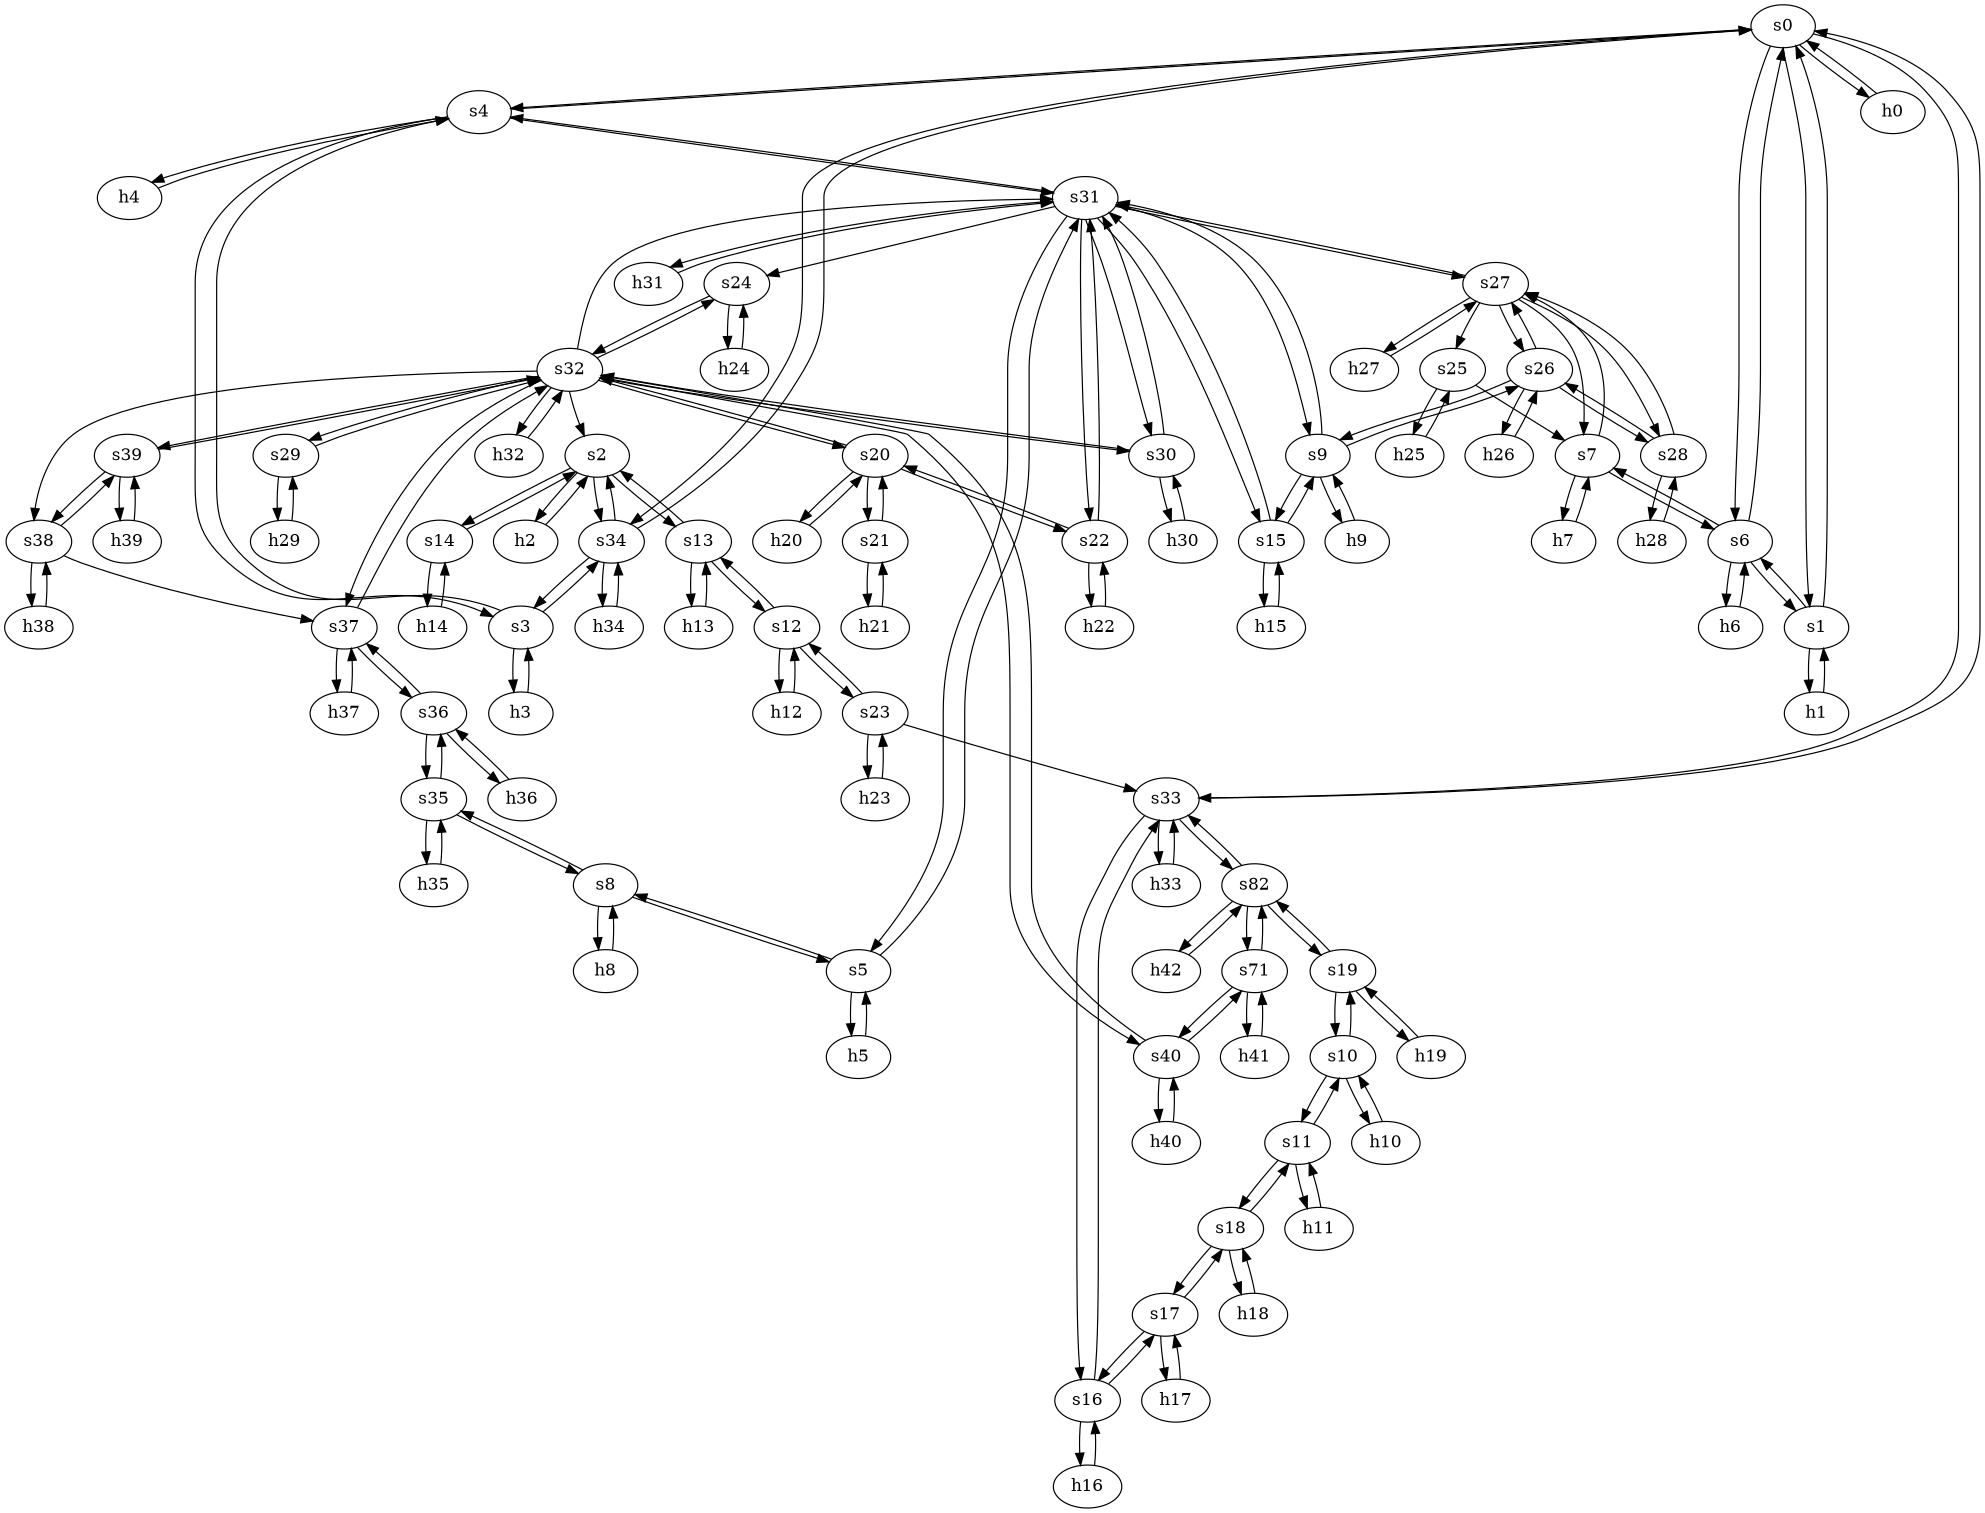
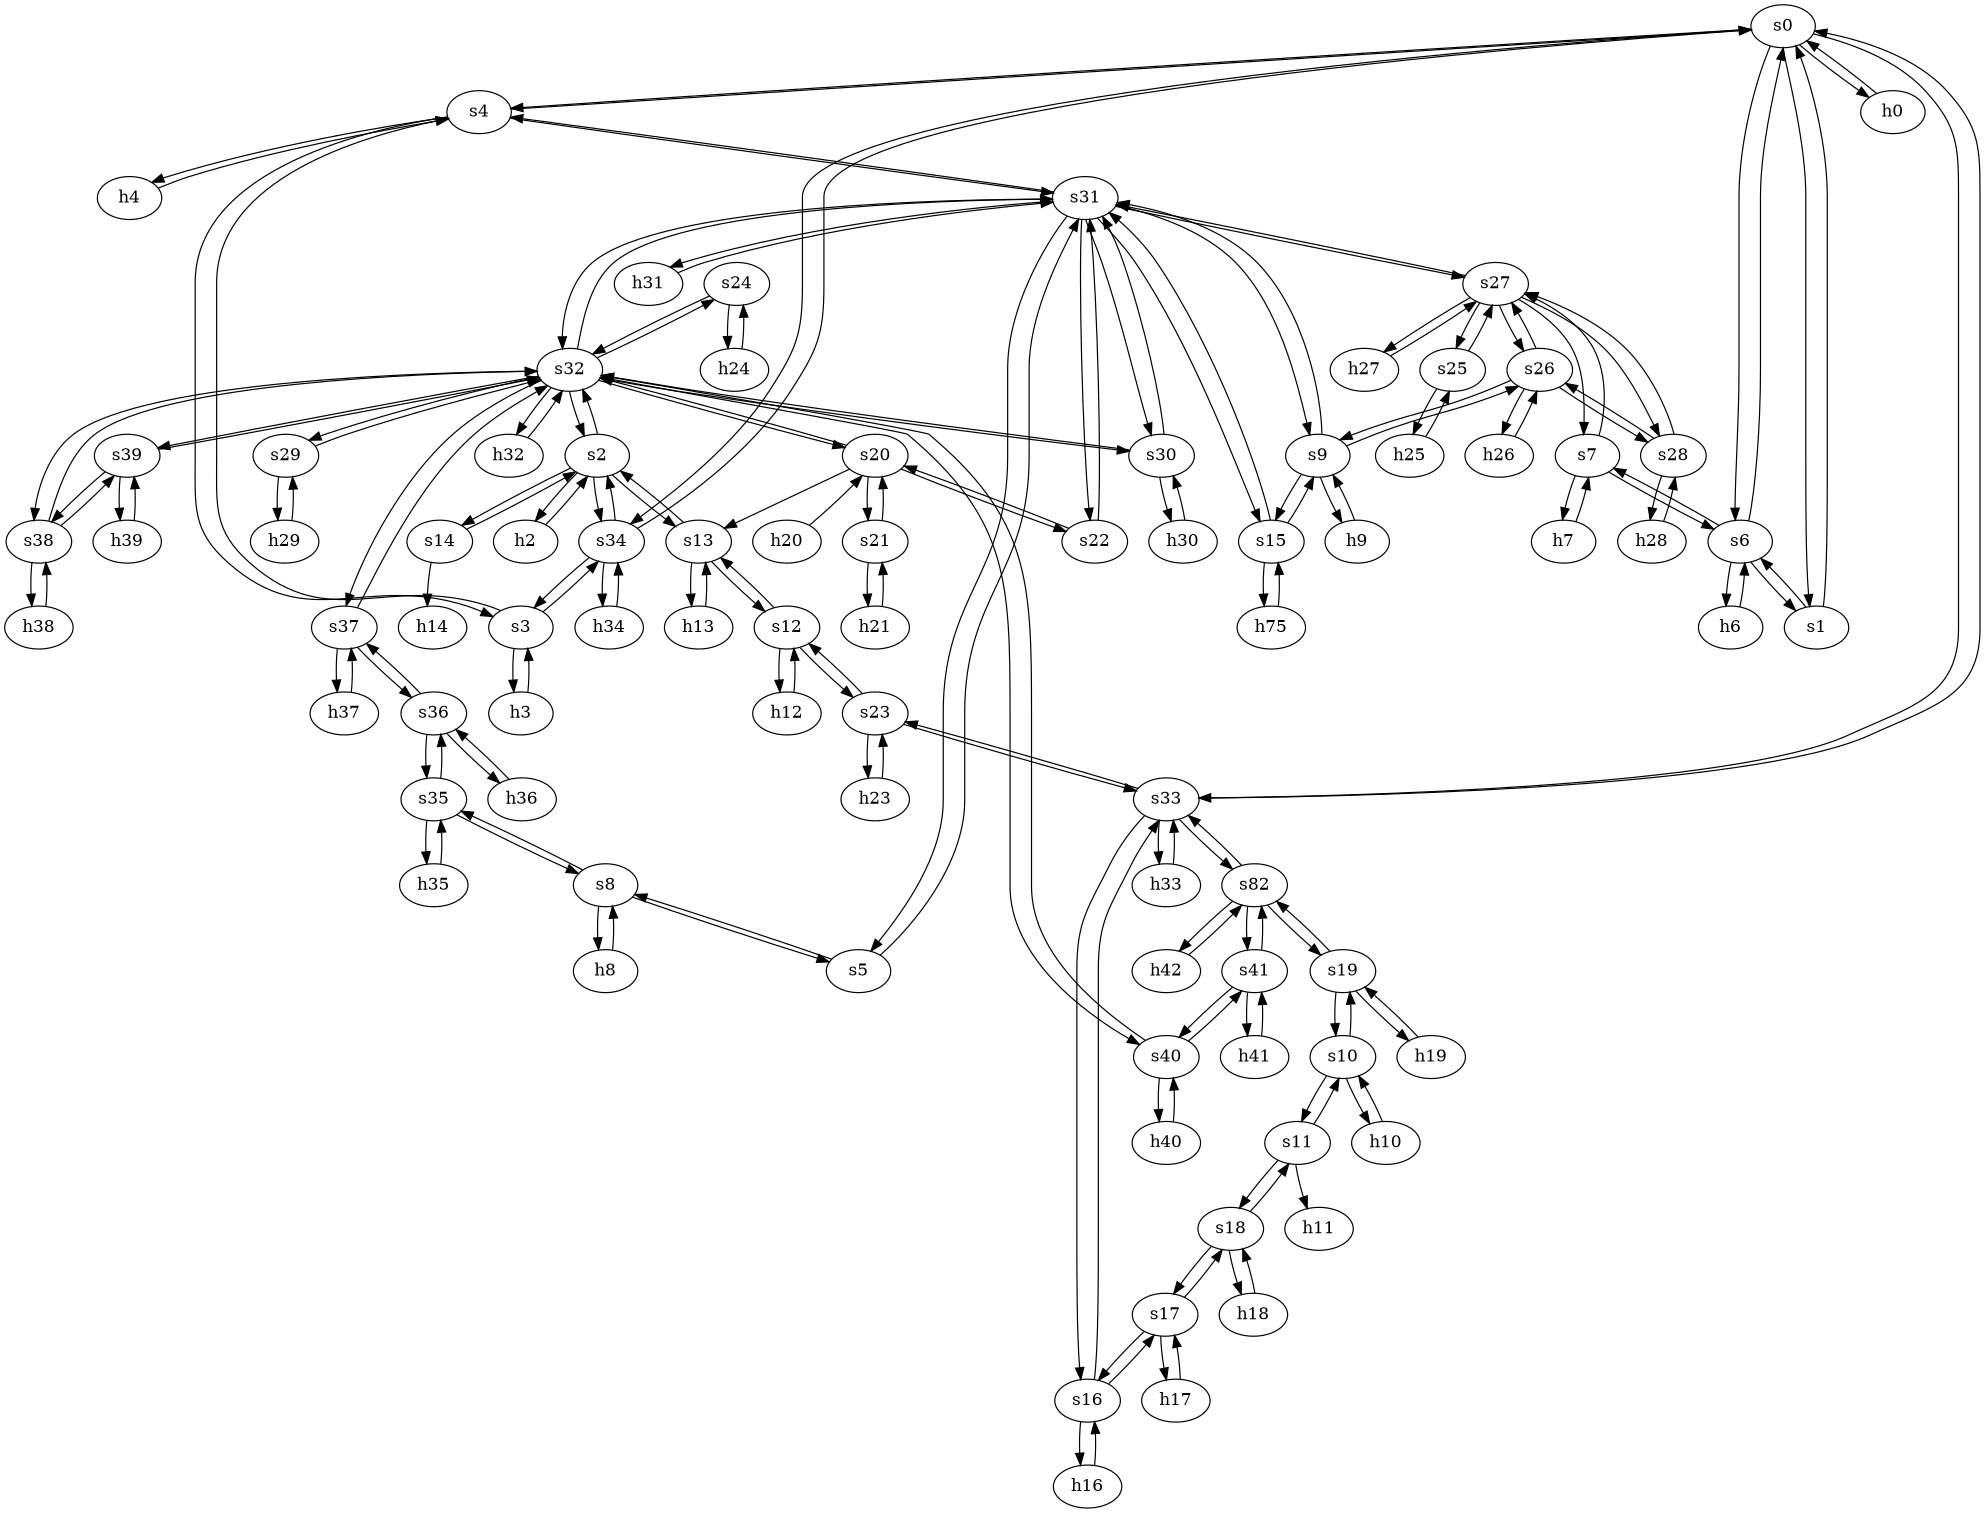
  strict digraph {
    node [type=switch]
    edge [capacity="1Gbps" cost=1 dst_port=1 src_port=1]
    s0
    s4
    s6
    s1
    s34
    h0 [ip="111.0.0.0" mac="00:00:00:00:0:0" type=host]
    s33
    s31
    s3
    h4 [ip="111.0.4.4" mac="00:00:00:00:4:4" type=host]
    s7
    h6 [ip="111.0.6.6" mac="00:00:00:00:6:6" type=host]
-   h1 [ip="111.0.1.1" mac="00:00:00:00:1:1" type=host]
    s2
    h34 [ip="111.0.34.34" mac="00:00:00:00:34:34" type=host]
    n16 [label=s82]
    s23
    s16
    h33 [ip="111.0.33.33" mac="00:00:00:00:33:33" type=host]
    s27
    s32
    s22
    s5
    s15
    s9
    h31 [ip="111.0.31.31" mac="00:00:00:00:31:31" type=host]
    s30
    h3 [ip="111.0.3.3" mac="00:00:00:00:3:3" type=host]
    h7 [ip="111.0.7.7" mac="00:00:00:00:7:7" type=host]
    s13
    s14
    h2 [ip="111.0.2.2" mac="00:00:00:00:2:2" type=host]
-   s41 [label=s71]
+   s41
    h42 [ip="111.0.42.42" mac="00:00:00:00:42:42" type=host]
    s19
    s12
    h23 [ip="111.0.23.23" mac="00:00:00:00:23:23" type=host]
    s17
    h16 [ip="111.0.16.16" mac="00:00:00:00:16:16" type=host]
    s26
    s28
    s25
    h27 [ip="111.0.27.27" mac="00:00:00:00:27:27" type=host]
    h26 [ip="111.0.26.26" mac="00:00:00:00:26:26" type=host]
    h28 [ip="111.0.28.28" mac="00:00:00:00:28:28" type=host]
    h25 [ip="111.0.25.25" mac="00:00:00:00:25:25" type=host]
    h20 [ip="111.0.20.20" mac="00:00:00:00:20:20" type=host]
    s20
    s21
    s40
    s24
    s39
    s38
    s37
    h32 [ip="111.0.32.32" mac="00:00:00:00:32:32" type=host]
    s29
-   h22 [ip="111.0.22.22" mac="00:00:00:00:22:22" type=host]
    h21 [ip="111.0.21.21" mac="00:00:00:00:21:21" type=host]
    s8
-   h5 [ip="111.0.5.5" mac="00:00:00:00:5:5" type=host]
    h8 [ip="111.0.8.8" mac="00:00:00:00:8:8" type=host]
    s35
-   h15 [ip="111.0.15.15" mac="00:00:00:00:15:15" type=host]
+   h15 [ip="111.0.15.15" mac="00:00:00:00:15:15" type=host label=h75]
    h9 [ip="111.0.9.9" mac="00:00:00:00:9:9" type=host]
    h30 [ip="111.0.30.30" mac="00:00:00:00:30:30" type=host]
    s36
    h35 [ip="111.0.35.35" mac="00:00:00:00:35:35" type=host]
    h41 [ip="111.0.41.41" mac="00:00:00:00:41:41" type=host]
    h40 [ip="111.0.40.40" mac="00:00:00:00:40:40" type=host]
    h24 [ip="111.0.24.24" mac="00:00:00:00:24:24" type=host]
    h39 [ip="111.0.39.39" mac="00:00:00:00:39:39" type=host]
    h38 [ip="111.0.38.38" mac="00:00:00:00:38:38" type=host]
    h37 [ip="111.0.37.37" mac="00:00:00:00:37:37" type=host]
    h29 [ip="111.0.29.29" mac="00:00:00:00:29:29" type=host]
    h19 [ip="111.0.19.19" mac="00:00:00:00:19:19" type=host]
    s10
    s11
    h10 [ip="111.0.10.10" mac="00:00:00:00:10:10" type=host]
    s18
    h11 [ip="111.0.11.11" mac="00:00:00:00:11:11" type=host]
    h18 [ip="111.0.18.18" mac="00:00:00:00:18:18" type=host]
    h17 [ip="111.0.17.17" mac="00:00:00:00:17:17" type=host]
    h13 [ip="111.0.13.13" mac="00:00:00:00:13:13" type=host]
    h12 [ip="111.0.12.12" mac="00:00:00:00:12:12" type=host]
    h14 [ip="111.0.14.14" mac="00:00:00:00:14:14" type=host]
    h36 [ip="111.0.36.36" mac="00:00:00:00:36:36" type=host]
    s0 -> s4 [dst_port=2 src_port=4]
    s0 -> s6 [dst_port=2 src_port=5]
    s0 -> s1 [dst_port=2 src_port=6]
    s0 -> s34 [dst_port=2 src_port=3]
    s0 -> h0
    s0 -> s33 [dst_port=2 src_port=2]
    s4 -> s0 [dst_port=4 src_port=2]
    s4 -> s31 [dst_port=2 src_port=4]
    s4 -> s3 [dst_port=3 src_port=3]
    s4 -> h4
    s6 -> s0 [dst_port=5 src_port=2]
    s6 -> s1 [dst_port=3 src_port=3]
    s6 -> s7 [dst_port=2 src_port=4]
    s6 -> h6
    s1 -> s0 [dst_port=6 src_port=2]
    s1 -> s6 [dst_port=3 src_port=3]
-   s1 -> h1
    s34 -> s0 [dst_port=3 src_port=2]
    s34 -> s3 [dst_port=2 src_port=4]
    s34 -> s2 [dst_port=3 src_port=3]
    s34 -> h34
    h0 -> s0
    s33 -> s0 [dst_port=2 src_port=2]
    s33 -> n16 [dst_port=3 src_port=5]
+   s33 -> s23 [dst_port=3 src_port=4]
    s33 -> s16 [dst_port=2 src_port=3]
    s33 -> h33
    s31 -> s4 [dst_port=4 src_port=2]
    s31 -> s27 [dst_port=5 src_port=7]
-   s31 -> s24 [dst_port=7 src_port=9]
+   s31 -> s32 [dst_port=7 src_port=9]
    s31 -> s22 [dst_port=3 src_port=6]
    s31 -> s5 [dst_port=3 src_port=3]
    s31 -> s15 [dst_port=3 src_port=5]
    s31 -> s9 [dst_port=4 src_port=4]
    s31 -> h31
    s31 -> s30 [dst_port=3 src_port=8]
    s3 -> s4 [dst_port=3 src_port=3]
    s3 -> s34 [dst_port=4 src_port=2]
    s3 -> h3
    h4 -> s4
    s7 -> s6 [dst_port=4 src_port=2]
    s7 -> s27 [dst_port=2 src_port=3]
    s7 -> h7
    h6 -> s6
-   h1 -> s1
    s2 -> s34 [dst_port=3 src_port=3]
+   s2 -> s32 [dst_port=2 src_port=2]
    s2 -> s13 [dst_port=2 src_port=4]
    s2 -> s14 [dst_port=2 src_port=5]
    s2 -> h2
    h34 -> s34
    n16 -> s33 [dst_port=5 src_port=3]
    n16 -> s41 [dst_port=3 src_port=4]
    n16 -> h42
    n16 -> s19 [dst_port=3 src_port=2]
    s23 -> s33 [dst_port=4 src_port=3]
    s23 -> s12 [dst_port=3 src_port=2]
    s23 -> h23
    s16 -> s33 [dst_port=3 src_port=2]
    s16 -> s17 [dst_port=2 src_port=3]
    s16 -> h16
    h33 -> s33
    s27 -> s31 [dst_port=7 src_port=5]
    s27 -> s7 [dst_port=3 src_port=2]
    s27 -> s26 [dst_port=3 src_port=4]
    s27 -> s28 [dst_port=3 src_port=6]
    s27 -> s25 [dst_port=2 src_port=3]
    s27 -> h27
    s32 -> s31 [dst_port=9 src_port=7]
    s32 -> s2 [dst_port=2 src_port=2]
    s32 -> s30 [dst_port=2 src_port=6]
    s32 -> s20 [dst_port=2 src_port=3]
    s32 -> s40 [dst_port=2 src_port=11]
    s32 -> s24 [dst_port=2 src_port=4]
    s32 -> s39 [dst_port=2 src_port=10]
    s32 -> s38 [dst_port=2 src_port=9]
    s32 -> s37 [dst_port=2 src_port=8]
    s32 -> h32
    s32 -> s29 [dst_port=2 src_port=5]
    s22 -> s31 [dst_port=6 src_port=3]
    s22 -> s20 [dst_port=4 src_port=2]
-   s22 -> h22
    s5 -> s31 [dst_port=3 src_port=3]
    s5 -> s8 [dst_port=2 src_port=2]
-   s5 -> h5
    s15 -> s31 [dst_port=5 src_port=3]
    s15 -> s9 [dst_port=3 src_port=2]
    s15 -> h15
    s9 -> s31 [dst_port=4 src_port=4]
    s9 -> s15 [dst_port=2 src_port=3]
    s9 -> s26 [dst_port=2 src_port=2]
    s9 -> h9
    h31 -> s31
    s30 -> s31 [dst_port=8 src_port=3]
    s30 -> s32 [dst_port=6 src_port=2]
    s30 -> h30
    h3 -> s3
    h7 -> s7
    s13 -> s2 [dst_port=4 src_port=2]
    s13 -> s12 [dst_port=2 src_port=3]
    s13 -> h13
    s14 -> s2 [dst_port=5 src_port=2]
    s14 -> h14
    h2 -> s2
    s41 -> n16 [dst_port=4 src_port=3]
    s41 -> s40 [dst_port=3 src_port=2]
    s41 -> h41
    h42 -> n16
    s19 -> n16 [dst_port=2 src_port=3]
    s19 -> h19
    s19 -> s10 [dst_port=3 src_port=2]
    s12 -> s23 [dst_port=2 src_port=3]
    s12 -> s13 [dst_port=3 src_port=2]
    s12 -> h12
    h23 -> s23
    s17 -> s16 [dst_port=3 src_port=2]
    s17 -> s18 [dst_port=3 src_port=3]
    s17 -> h17
    h16 -> s16
    s26 -> s27 [dst_port=4 src_port=3]
    s26 -> s9 [dst_port=2 src_port=2]
    s26 -> s28 [dst_port=2 src_port=4]
    s26 -> h26
    s28 -> s27 [dst_port=6 src_port=3]
    s28 -> s26 [dst_port=4 src_port=2]
    s28 -> h28
-   s25 -> s7 [dst_port=3 src_port=2]
+   s25 -> s27 [dst_port=3 src_port=2]
    s25 -> h25
    h27 -> s27
    h26 -> s26
    h28 -> s28
    h25 -> s25
    h20 -> s20
    s20 -> s32 [dst_port=3 src_port=2]
    s20 -> s22 [dst_port=2 src_port=4]
-   s20 -> h20
+   s20 -> s13
    s20 -> s21 [dst_port=2 src_port=3]
    s21 -> s20 [dst_port=3 src_port=2]
    s21 -> h21
    s40 -> s32 [dst_port=11 src_port=2]
    s40 -> s41 [dst_port=2 src_port=3]
    s40 -> h40
    s24 -> s32 [dst_port=4 src_port=2]
    s24 -> h24
    s39 -> s32 [dst_port=10 src_port=2]
    s39 -> s38 [dst_port=3 src_port=3]
    s39 -> h39
-   s38 -> s37 [dst_port=9 src_port=2]
+   s38 -> s32 [dst_port=9 src_port=2]
    s38 -> s39 [dst_port=3 src_port=3]
    s38 -> h38
    s37 -> s32 [dst_port=8 src_port=2]
    s37 -> s36 [dst_port=3 src_port=3]
    s37 -> h37
    h32 -> s32
    s29 -> s32 [dst_port=5 src_port=2]
    s29 -> h29
-   h22 -> s22
    h21 -> s21
    s8 -> s5 [dst_port=2 src_port=2]
    s8 -> h8
    s8 -> s35 [dst_port=2 src_port=3]
-   h5 -> s5
    h8 -> s8
    s35 -> s8 [dst_port=3 src_port=2]
    s35 -> s36 [dst_port=2 src_port=3]
    s35 -> h35
    h15 -> s15
    h9 -> s9
    h30 -> s30
    s36 -> s37 [dst_port=3 src_port=3]
    s36 -> s35 [dst_port=3 src_port=2]
    s36 -> h36
    h35 -> s35
    h41 -> s41
    h40 -> s40
    h24 -> s24
    h39 -> s39
    h38 -> s38
    h37 -> s37
    h29 -> s29
    h19 -> s19
    s10 -> s19 [dst_port=2 src_port=3]
    s10 -> s11 [dst_port=2 src_port=2]
    s10 -> h10
    s11 -> s10 [dst_port=2 src_port=2]
    s11 -> s18 [dst_port=2 src_port=3]
    s11 -> h11
    h10 -> s10
    s18 -> s17 [dst_port=3 src_port=3]
    s18 -> s11 [dst_port=3 src_port=2]
    s18 -> h18
-   h11 -> s11
    h18 -> s18
    h17 -> s17
    h13 -> s13
    h12 -> s12
-   h14 -> s14
    h36 -> s36
  }
